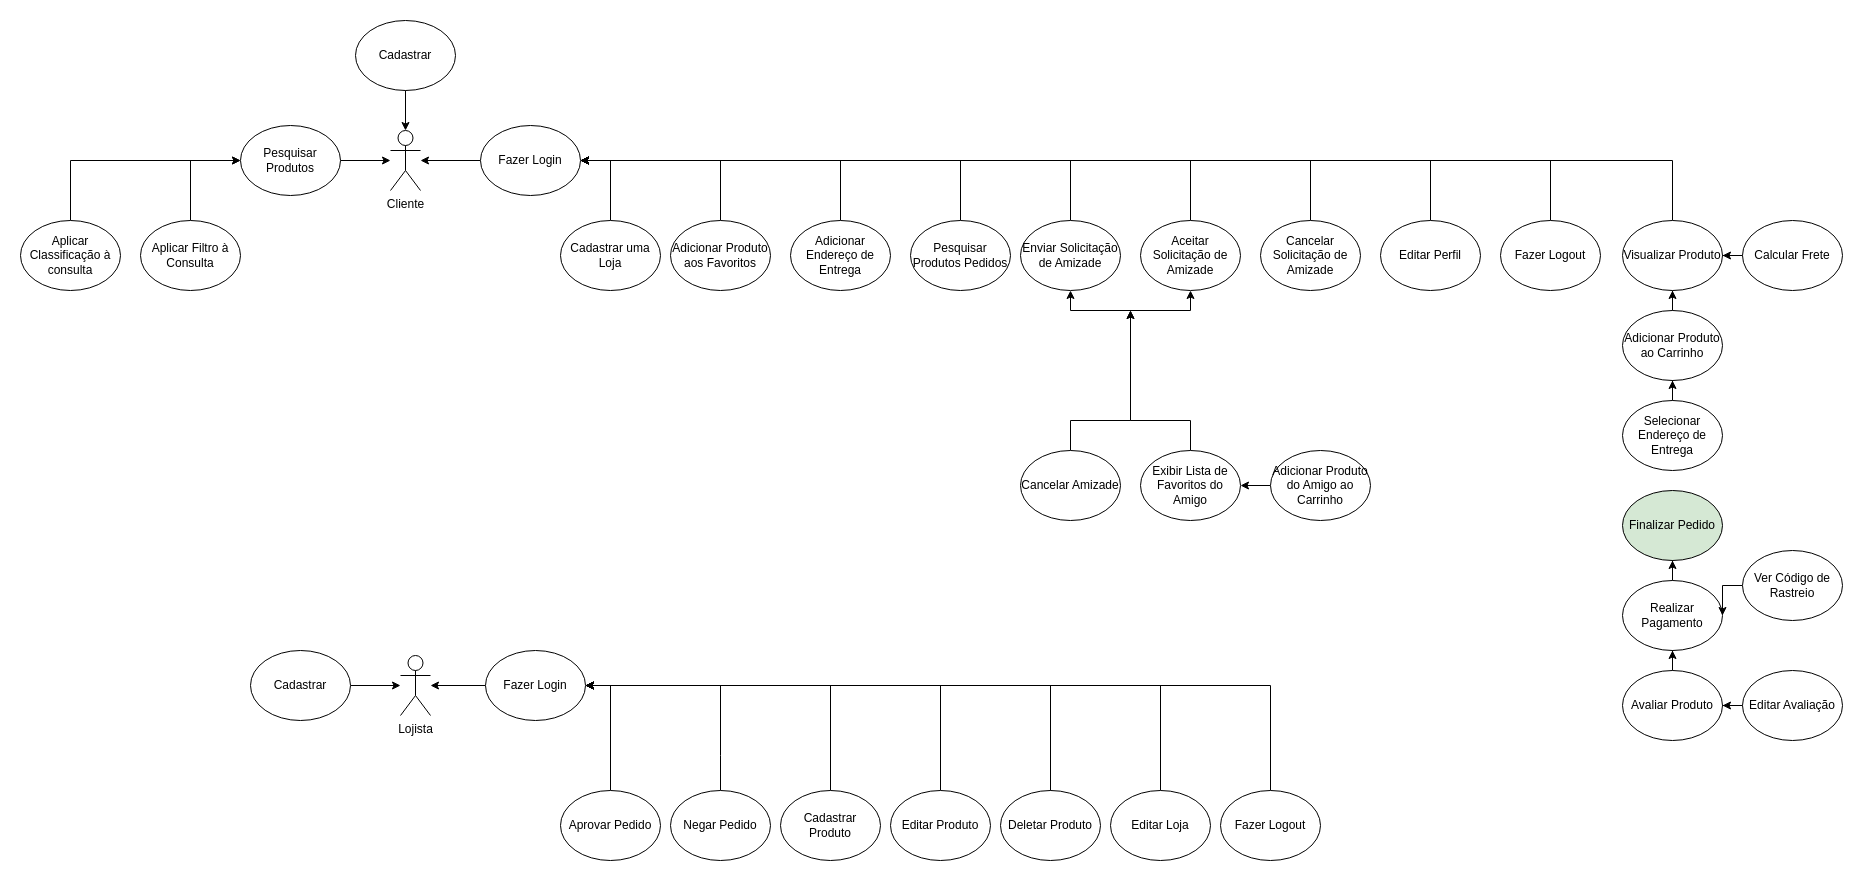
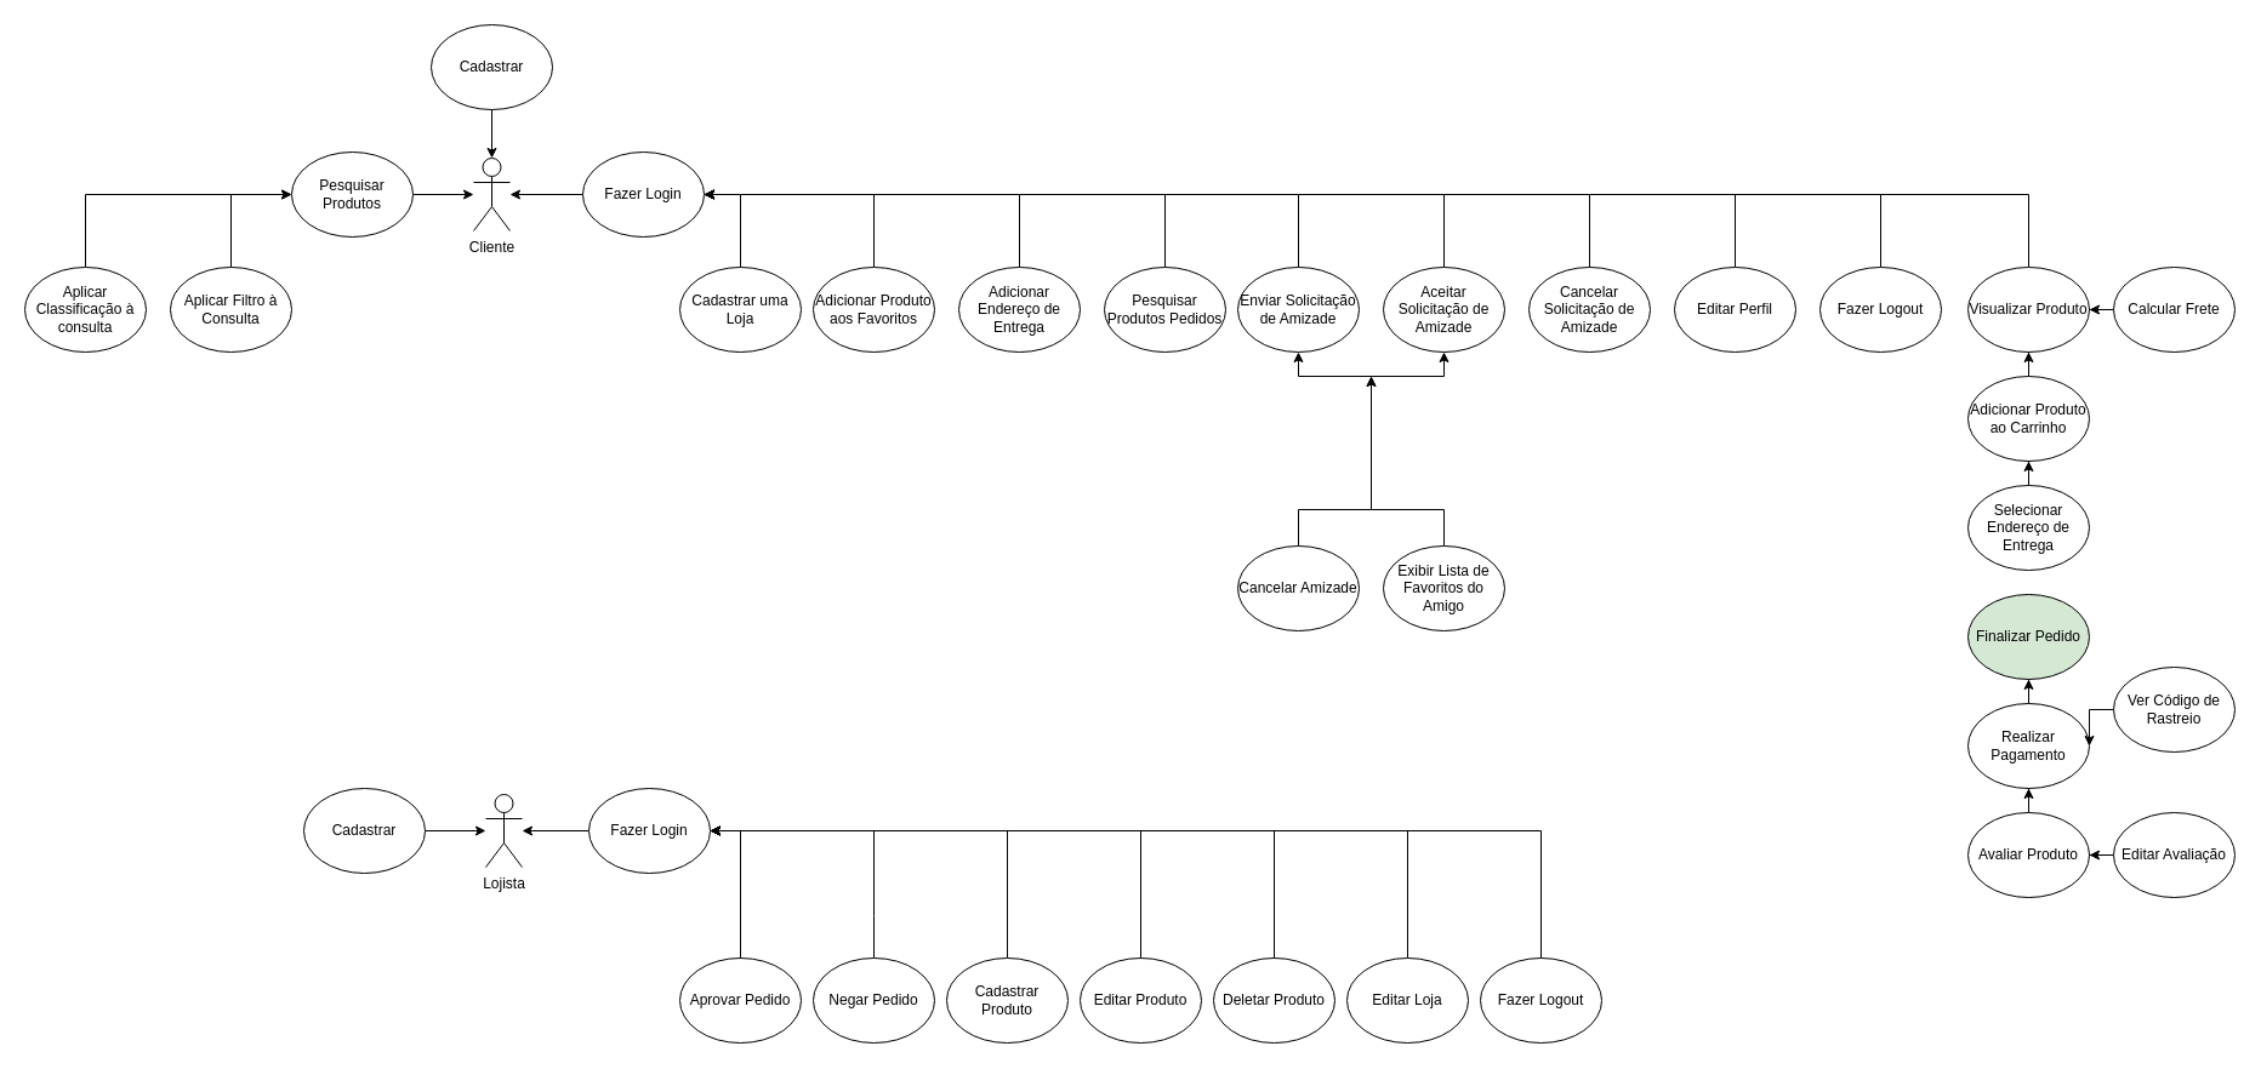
  <mxCell id="0" />
  <mxCell id="1" parent="0" />
  <mxCell id="2" value="Cliente" style="shape=umlActor;verticalLabelPosition=bottom;verticalAlign=top;html=1;outlineConnect=0;" parent="1" vertex="1"><mxGeometry x="390" y="130" width="30" height="60" as="geometry" /></mxCell>
  <mxCell id="3" value="Lojista" style="shape=umlActor;verticalLabelPosition=bottom;verticalAlign=top;html=1;outlineConnect=0;" vertex="1" parent="1"><mxGeometry x="400" y="655" width="30" height="60" as="geometry" /></mxCell>
  <mxCell id="4" style="edgeStyle=orthogonalEdgeStyle;rounded=0;orthogonalLoop=1;jettySize=auto;html=1;entryX=1;entryY=0.5;entryDx=0;entryDy=0;" edge="1" parent="1" source="5" target="16"><mxGeometry relative="1" as="geometry"><Array as="points"><mxPoint x="830" y="685" /></Array></mxGeometry></mxCell>
  <mxCell id="5" value="Cadastrar Produto" style="ellipse;whiteSpace=wrap;html=1;" vertex="1" parent="1"><mxGeometry x="780" y="790" width="100" height="70" as="geometry" /></mxCell>
  <mxCell id="6" style="edgeStyle=orthogonalEdgeStyle;rounded=0;orthogonalLoop=1;jettySize=auto;html=1;entryX=1;entryY=0.5;entryDx=0;entryDy=0;" edge="1" parent="1" source="7" target="16"><mxGeometry relative="1" as="geometry"><Array as="points"><mxPoint x="940" y="685" /></Array></mxGeometry></mxCell>
  <mxCell id="7" value="Editar Produto" style="ellipse;whiteSpace=wrap;html=1;" vertex="1" parent="1"><mxGeometry x="890" y="790" width="100" height="70" as="geometry" /></mxCell>
  <mxCell id="8" value="Deletar Produto" style="ellipse;whiteSpace=wrap;html=1;" vertex="1" parent="1"><mxGeometry x="1000" y="790" width="100" height="70" as="geometry" /></mxCell>
  <mxCell id="9" style="edgeStyle=orthogonalEdgeStyle;rounded=0;orthogonalLoop=1;jettySize=auto;html=1;entryX=1;entryY=0.5;entryDx=0;entryDy=0;exitX=0.5;exitY=0;exitDx=0;exitDy=0;" edge="1" parent="1" source="10" target="16"><mxGeometry relative="1" as="geometry"><Array as="points"><mxPoint x="610" y="685" /></Array></mxGeometry></mxCell>
  <mxCell id="10" value="Aprovar Pedido" style="ellipse;whiteSpace=wrap;html=1;" vertex="1" parent="1"><mxGeometry x="560" y="790" width="100" height="70" as="geometry" /></mxCell>
  <mxCell id="11" style="edgeStyle=orthogonalEdgeStyle;rounded=0;orthogonalLoop=1;jettySize=auto;html=1;entryX=1;entryY=0.5;entryDx=0;entryDy=0;" edge="1" parent="1" source="12" target="16"><mxGeometry relative="1" as="geometry"><Array as="points"><mxPoint x="720" y="755" /><mxPoint x="720" y="685" /></Array></mxGeometry></mxCell>
  <mxCell id="12" value="Negar Pedido" style="ellipse;whiteSpace=wrap;html=1;" vertex="1" parent="1"><mxGeometry x="670" y="790" width="100" height="70" as="geometry" /></mxCell>
  <mxCell id="13" style="edgeStyle=orthogonalEdgeStyle;rounded=0;orthogonalLoop=1;jettySize=auto;html=1;" edge="1" parent="1" source="14" target="3"><mxGeometry relative="1" as="geometry" /></mxCell>
  <mxCell id="14" value="Cadastrar" style="ellipse;whiteSpace=wrap;html=1;" vertex="1" parent="1"><mxGeometry x="250" y="650" width="100" height="70" as="geometry" /></mxCell>
  <mxCell id="15" style="edgeStyle=orthogonalEdgeStyle;rounded=0;orthogonalLoop=1;jettySize=auto;html=1;" edge="1" parent="1" source="16" target="3"><mxGeometry relative="1" as="geometry" /></mxCell>
  <mxCell id="16" value="Fazer Login" style="ellipse;whiteSpace=wrap;html=1;" vertex="1" parent="1"><mxGeometry x="485" y="650" width="100" height="70" as="geometry" /></mxCell>
  <mxCell id="17" value="Cadastrar" style="ellipse;whiteSpace=wrap;html=1;" vertex="1" parent="1"><mxGeometry x="355" y="20" width="100" height="70" as="geometry" /></mxCell>
  <mxCell id="18" style="edgeStyle=orthogonalEdgeStyle;rounded=0;orthogonalLoop=1;jettySize=auto;html=1;" edge="1" parent="1" source="19" target="2"><mxGeometry relative="1" as="geometry" /></mxCell>
  <mxCell id="19" value="Fazer Login" style="ellipse;whiteSpace=wrap;html=1;" vertex="1" parent="1"><mxGeometry x="480" y="125" width="100" height="70" as="geometry" /></mxCell>
  <mxCell id="20" style="edgeStyle=orthogonalEdgeStyle;rounded=0;orthogonalLoop=1;jettySize=auto;html=1;" edge="1" parent="1" source="21" target="2"><mxGeometry relative="1" as="geometry" /></mxCell>
  <mxCell id="21" value="Pesquisar Produtos" style="ellipse;whiteSpace=wrap;html=1;" vertex="1" parent="1"><mxGeometry x="240" y="125" width="100" height="70" as="geometry" /></mxCell>
  <mxCell id="22" style="edgeStyle=orthogonalEdgeStyle;rounded=0;orthogonalLoop=1;jettySize=auto;html=1;entryX=0;entryY=0.5;entryDx=0;entryDy=0;" edge="1" parent="1" source="23" target="21"><mxGeometry relative="1" as="geometry" /></mxCell>
  <mxCell id="23" value="Aplicar Filtro à Consulta" style="ellipse;whiteSpace=wrap;html=1;" vertex="1" parent="1"><mxGeometry x="140" y="220" width="100" height="70" as="geometry" /></mxCell>
  <mxCell id="24" style="edgeStyle=orthogonalEdgeStyle;rounded=0;orthogonalLoop=1;jettySize=auto;html=1;entryX=0;entryY=0.5;entryDx=0;entryDy=0;" edge="1" parent="1" source="25" target="21"><mxGeometry relative="1" as="geometry"><Array as="points"><mxPoint x="70" y="160" /></Array></mxGeometry></mxCell>
  <mxCell id="25" value="Aplicar Classificação à consulta" style="ellipse;whiteSpace=wrap;html=1;" vertex="1" parent="1"><mxGeometry x="20" y="220" width="100" height="70" as="geometry" /></mxCell>
  <mxCell id="26" style="edgeStyle=orthogonalEdgeStyle;rounded=0;orthogonalLoop=1;jettySize=auto;html=1;entryX=1;entryY=0.5;entryDx=0;entryDy=0;" edge="1" parent="1" source="27" target="19"><mxGeometry relative="1" as="geometry" /></mxCell>
  <mxCell id="27" value="Cadastrar uma Loja" style="ellipse;whiteSpace=wrap;html=1;" vertex="1" parent="1"><mxGeometry x="560" y="220" width="100" height="70" as="geometry" /></mxCell>
  <mxCell id="28" style="edgeStyle=orthogonalEdgeStyle;rounded=0;orthogonalLoop=1;jettySize=auto;html=1;exitX=0.5;exitY=0;exitDx=0;exitDy=0;" edge="1" parent="1" source="29" target="72"><mxGeometry relative="1" as="geometry" /></mxCell>
  <mxCell id="29" value="Adicionar Produto ao Carrinho" style="ellipse;whiteSpace=wrap;html=1;" vertex="1" parent="1"><mxGeometry x="1622" y="310" width="100" height="70" as="geometry" /></mxCell>
  <mxCell id="30" value="Finalizar Pedido" style="ellipse;whiteSpace=wrap;html=1;fillColor=#d5e8d4;" vertex="1" parent="1"><mxGeometry x="1622" y="490" width="100" height="70" as="geometry" /></mxCell>
  <mxCell id="31" style="edgeStyle=orthogonalEdgeStyle;rounded=0;orthogonalLoop=1;jettySize=auto;html=1;entryX=1;entryY=0.5;entryDx=0;entryDy=0;" edge="1" parent="1" source="32" target="19"><mxGeometry relative="1" as="geometry"><Array as="points"><mxPoint x="720" y="160" /></Array></mxGeometry></mxCell>
  <mxCell id="32" value="Adicionar Produto aos Favoritos" style="ellipse;whiteSpace=wrap;html=1;" vertex="1" parent="1"><mxGeometry x="670" y="220" width="100" height="70" as="geometry" /></mxCell>
  <mxCell id="33" style="edgeStyle=orthogonalEdgeStyle;rounded=0;orthogonalLoop=1;jettySize=auto;html=1;entryX=1;entryY=0.5;entryDx=0;entryDy=0;" edge="1" parent="1" source="34" target="16"><mxGeometry relative="1" as="geometry"><Array as="points"><mxPoint x="1160" y="685" /></Array></mxGeometry></mxCell>
  <mxCell id="34" value="Editar Loja" style="ellipse;whiteSpace=wrap;html=1;" vertex="1" parent="1"><mxGeometry x="1110" y="790" width="100" height="70" as="geometry" /></mxCell>
  <mxCell id="35" style="edgeStyle=orthogonalEdgeStyle;rounded=0;orthogonalLoop=1;jettySize=auto;html=1;entryX=1;entryY=0.5;entryDx=0;entryDy=0;" edge="1" parent="1" source="36" target="16"><mxGeometry relative="1" as="geometry"><Array as="points"><mxPoint x="1270" y="685" /></Array></mxGeometry></mxCell>
  <mxCell id="36" value="Fazer Logout" style="ellipse;whiteSpace=wrap;html=1;" vertex="1" parent="1"><mxGeometry x="1220" y="790" width="100" height="70" as="geometry" /></mxCell>
  <mxCell id="37" style="edgeStyle=orthogonalEdgeStyle;rounded=0;orthogonalLoop=1;jettySize=auto;html=1;entryX=1;entryY=0.5;entryDx=0;entryDy=0;exitX=0.5;exitY=0;exitDx=0;exitDy=0;" edge="1" parent="1" source="8"><mxGeometry relative="1" as="geometry"><mxPoint x="1050" y="790" as="sourcePoint" /><mxPoint x="585" y="685" as="targetPoint" /><Array as="points"><mxPoint x="1050" y="685" /></Array></mxGeometry></mxCell>
  <mxCell id="38" style="edgeStyle=orthogonalEdgeStyle;rounded=0;orthogonalLoop=1;jettySize=auto;html=1;entryX=0.5;entryY=0;entryDx=0;entryDy=0;entryPerimeter=0;" edge="1" parent="1" source="17" target="2"><mxGeometry relative="1" as="geometry" /></mxCell>
  <mxCell id="39" style="edgeStyle=orthogonalEdgeStyle;rounded=0;orthogonalLoop=1;jettySize=auto;html=1;entryX=0.5;entryY=1;entryDx=0;entryDy=0;" edge="1" parent="1" source="40" target="29"><mxGeometry relative="1" as="geometry" /></mxCell>
  <mxCell id="40" value="Selecionar Endereço de Entrega" style="ellipse;whiteSpace=wrap;html=1;" vertex="1" parent="1"><mxGeometry x="1622" y="400" width="100" height="70" as="geometry" /></mxCell>
  <mxCell id="41" style="edgeStyle=orthogonalEdgeStyle;rounded=0;orthogonalLoop=1;jettySize=auto;html=1;entryX=1;entryY=0.5;entryDx=0;entryDy=0;" edge="1" parent="1" source="42" target="19"><mxGeometry relative="1" as="geometry"><Array as="points"><mxPoint x="840" y="160" /></Array></mxGeometry></mxCell>
  <mxCell id="42" value="Adicionar Endereço de Entrega" style="ellipse;whiteSpace=wrap;html=1;" vertex="1" parent="1"><mxGeometry x="790" y="220" width="100" height="70" as="geometry" /></mxCell>
  <mxCell id="43" style="edgeStyle=orthogonalEdgeStyle;rounded=0;orthogonalLoop=1;jettySize=auto;html=1;" edge="1" parent="1" source="44" target="30"><mxGeometry relative="1" as="geometry" /></mxCell>
  <mxCell id="44" value="Realizar Pagamento" style="ellipse;whiteSpace=wrap;html=1;" vertex="1" parent="1"><mxGeometry x="1622" y="580" width="100" height="70" as="geometry" /></mxCell>
  <mxCell id="45" style="edgeStyle=orthogonalEdgeStyle;rounded=0;orthogonalLoop=1;jettySize=auto;html=1;entryX=0.5;entryY=1;entryDx=0;entryDy=0;" edge="1" parent="1" source="46" target="44"><mxGeometry relative="1" as="geometry"><mxPoint x="662" y="570" as="targetPoint" /><Array as="points" /></mxGeometry></mxCell>
  <mxCell id="46" value="Avaliar Produto" style="ellipse;whiteSpace=wrap;html=1;" vertex="1" parent="1"><mxGeometry x="1622" y="670" width="100" height="70" as="geometry" /></mxCell>
  <mxCell id="47" style="edgeStyle=orthogonalEdgeStyle;rounded=0;orthogonalLoop=1;jettySize=auto;html=1;entryX=1;entryY=0.5;entryDx=0;entryDy=0;" edge="1" parent="1" source="48" target="46"><mxGeometry relative="1" as="geometry" /></mxCell>
  <mxCell id="48" value="Editar Avaliação" style="ellipse;whiteSpace=wrap;html=1;" vertex="1" parent="1"><mxGeometry x="1742" y="670" width="100" height="70" as="geometry" /></mxCell>
  <mxCell id="49" style="edgeStyle=orthogonalEdgeStyle;rounded=0;orthogonalLoop=1;jettySize=auto;html=1;" edge="1" parent="1" source="50" target="44"><mxGeometry relative="1" as="geometry" /></mxCell>
  <mxCell id="50" value="Ver Código de Rastreio" style="ellipse;whiteSpace=wrap;html=1;" vertex="1" parent="1"><mxGeometry x="1742" y="550" width="100" height="70" as="geometry" /></mxCell>
  <mxCell id="51" style="edgeStyle=orthogonalEdgeStyle;rounded=0;orthogonalLoop=1;jettySize=auto;html=1;entryX=1;entryY=0.5;entryDx=0;entryDy=0;" edge="1" parent="1" source="52" target="19"><mxGeometry relative="1" as="geometry"><Array as="points"><mxPoint x="960" y="160" /></Array></mxGeometry></mxCell>
  <mxCell id="52" value="Pesquisar Produtos Pedidos" style="ellipse;whiteSpace=wrap;html=1;" vertex="1" parent="1"><mxGeometry x="910" y="220" width="100" height="70" as="geometry" /></mxCell>
  <mxCell id="53" style="edgeStyle=orthogonalEdgeStyle;rounded=0;orthogonalLoop=1;jettySize=auto;html=1;entryX=1;entryY=0.5;entryDx=0;entryDy=0;" edge="1" parent="1" source="54" target="19"><mxGeometry relative="1" as="geometry"><Array as="points"><mxPoint x="1070" y="160" /></Array></mxGeometry></mxCell>
  <mxCell id="54" value="Enviar Solicitação de Amizade" style="ellipse;whiteSpace=wrap;html=1;" vertex="1" parent="1"><mxGeometry x="1020" y="220" width="100" height="70" as="geometry" /></mxCell>
  <mxCell id="55" style="edgeStyle=orthogonalEdgeStyle;rounded=0;orthogonalLoop=1;jettySize=auto;html=1;entryX=1;entryY=0.5;entryDx=0;entryDy=0;" edge="1" parent="1" source="56" target="19"><mxGeometry relative="1" as="geometry"><Array as="points"><mxPoint x="1190" y="160" /></Array></mxGeometry></mxCell>
  <mxCell id="56" value="Aceitar Solicitação de Amizade" style="ellipse;whiteSpace=wrap;html=1;" vertex="1" parent="1"><mxGeometry x="1140" y="220" width="100" height="70" as="geometry" /></mxCell>
  <mxCell id="57" style="edgeStyle=orthogonalEdgeStyle;rounded=0;orthogonalLoop=1;jettySize=auto;html=1;entryX=0.5;entryY=1;entryDx=0;entryDy=0;" edge="1" parent="1" target="54"><mxGeometry relative="1" as="geometry"><mxPoint x="1070" y="310" as="sourcePoint" /></mxGeometry></mxCell>
  <mxCell id="58" style="edgeStyle=orthogonalEdgeStyle;rounded=0;orthogonalLoop=1;jettySize=auto;html=1;" edge="1" parent="1" target="56"><mxGeometry relative="1" as="geometry"><mxPoint x="1070" y="310" as="sourcePoint" /><mxPoint x="1190" y="250" as="targetPoint" /><Array as="points"><mxPoint x="1070" y="310" /><mxPoint x="1190" y="310" /></Array></mxGeometry></mxCell>
  <mxCell id="59" style="edgeStyle=orthogonalEdgeStyle;rounded=0;orthogonalLoop=1;jettySize=auto;html=1;" edge="1" parent="1" source="60"><mxGeometry relative="1" as="geometry"><mxPoint x="1130" y="310" as="targetPoint" /><Array as="points"><mxPoint x="1070" y="420" /><mxPoint x="1130" y="420" /></Array></mxGeometry></mxCell>
  <mxCell id="60" value="Cancelar Amizade" style="ellipse;whiteSpace=wrap;html=1;" vertex="1" parent="1"><mxGeometry x="1020" y="450" width="100" height="70" as="geometry" /></mxCell>
  <mxCell id="61" style="edgeStyle=orthogonalEdgeStyle;rounded=0;orthogonalLoop=1;jettySize=auto;html=1;entryX=1;entryY=0.5;entryDx=0;entryDy=0;" edge="1" parent="1" source="62" target="19"><mxGeometry relative="1" as="geometry"><Array as="points"><mxPoint x="1310" y="160" /></Array></mxGeometry></mxCell>
  <mxCell id="62" value="Cancelar Solicitação de Amizade" style="ellipse;whiteSpace=wrap;html=1;" vertex="1" parent="1"><mxGeometry x="1260" y="220" width="100" height="70" as="geometry" /></mxCell>
  <mxCell id="63" style="edgeStyle=orthogonalEdgeStyle;rounded=0;orthogonalLoop=1;jettySize=auto;html=1;entryX=1;entryY=0.5;entryDx=0;entryDy=0;exitX=0.5;exitY=0;exitDx=0;exitDy=0;" edge="1" parent="1" source="64" target="19"><mxGeometry relative="1" as="geometry"><Array as="points"><mxPoint x="1430" y="160" /></Array></mxGeometry></mxCell>
  <mxCell id="64" value="Editar Perfil" style="ellipse;whiteSpace=wrap;html=1;" vertex="1" parent="1"><mxGeometry x="1380" y="220" width="100" height="70" as="geometry" /></mxCell>
  <mxCell id="65" style="edgeStyle=orthogonalEdgeStyle;rounded=0;orthogonalLoop=1;jettySize=auto;html=1;" edge="1" parent="1" source="66"><mxGeometry relative="1" as="geometry"><mxPoint x="1130" y="310" as="targetPoint" /><Array as="points"><mxPoint x="1190" y="420" /><mxPoint x="1130" y="420" /></Array></mxGeometry></mxCell>
  <mxCell id="66" value="Exibir Lista de Favoritos do Amigo" style="ellipse;whiteSpace=wrap;html=1;" vertex="1" parent="1"><mxGeometry x="1140" y="450" width="100" height="70" as="geometry" /></mxCell>
- <mxCell id="67" style="edgeStyle=orthogonalEdgeStyle;rounded=0;orthogonalLoop=1;jettySize=auto;html=1;entryX=1;entryY=0.5;entryDx=0;entryDy=0;" edge="1" parent="1" source="68" target="66"><mxGeometry relative="1" as="geometry" /></mxCell>
- <mxCell id="68" value="Adicionar Produto do Amigo ao Carrinho" style="ellipse;whiteSpace=wrap;html=1;" vertex="1" parent="1"><mxGeometry x="1270" y="450" width="100" height="70" as="geometry" /></mxCell>
  <mxCell id="69" style="edgeStyle=orthogonalEdgeStyle;rounded=0;orthogonalLoop=1;jettySize=auto;html=1;entryX=1;entryY=0.5;entryDx=0;entryDy=0;" edge="1" parent="1" source="70" target="19"><mxGeometry relative="1" as="geometry"><Array as="points"><mxPoint x="1550" y="160" /></Array></mxGeometry></mxCell>
  <mxCell id="70" value="Fazer Logout" style="ellipse;whiteSpace=wrap;html=1;" vertex="1" parent="1"><mxGeometry x="1500" y="220" width="100" height="70" as="geometry" /></mxCell>
  <mxCell id="71" style="edgeStyle=orthogonalEdgeStyle;rounded=0;orthogonalLoop=1;jettySize=auto;html=1;entryX=1;entryY=0.5;entryDx=0;entryDy=0;" edge="1" parent="1" source="72" target="19"><mxGeometry relative="1" as="geometry"><Array as="points"><mxPoint x="1672" y="160" /></Array></mxGeometry></mxCell>
  <mxCell id="72" value="Visualizar Produto" style="ellipse;whiteSpace=wrap;html=1;" vertex="1" parent="1"><mxGeometry x="1622" y="220" width="100" height="70" as="geometry" /></mxCell>
  <mxCell id="73" style="edgeStyle=orthogonalEdgeStyle;rounded=0;orthogonalLoop=1;jettySize=auto;html=1;entryX=1;entryY=0.5;entryDx=0;entryDy=0;" edge="1" parent="1" source="74" target="72"><mxGeometry relative="1" as="geometry" /></mxCell>
  <mxCell id="74" value="Calcular Frete" style="ellipse;whiteSpace=wrap;html=1;" vertex="1" parent="1"><mxGeometry x="1742" y="220" width="100" height="70" as="geometry" /></mxCell>
